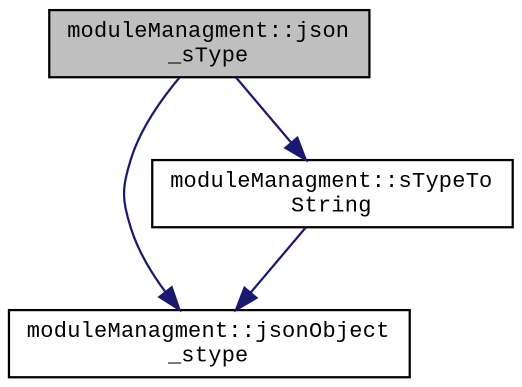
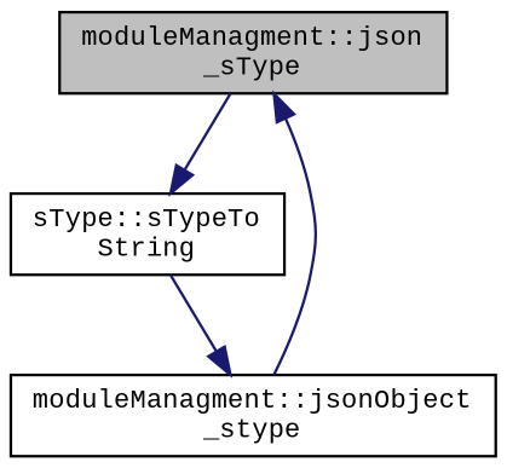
  digraph {
    fontname="Liberation Mono"
    rankdir=TB
    node [color=black fillcolor=white fontname="Liberation Mono" fontsize=10 shape=record style=filled]
    edge [color=midnightblue fontname="Liberation Mono" fontsize=10 labelfontname=Helvetica labelfontsize=10 style=solid]
    n1 [fillcolor=grey75 fontcolor=black height=0.2 label="moduleManagment::json\l_sType" width=0.4]
    n2 [height=0.2 label="moduleManagment::jsonObject\l_stype" width=0.4]
-   n3 [height=0.2 label="moduleManagment::sTypeTo\lString" width=0.4]
-   n1 -> n2
+   n3 [height=0.2 label="sType::sTypeTo\lString" width=0.4]
+   n2 -> n1
    n1 -> n3
    n3 -> n2
  }
